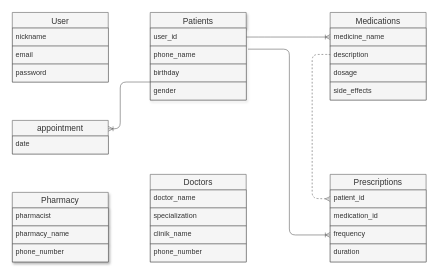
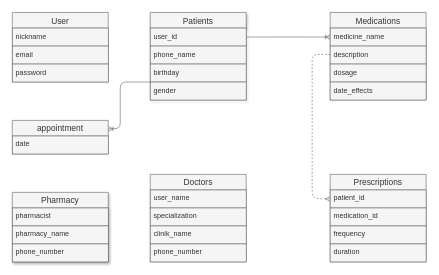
  <mxCell id="0" />
  <mxCell id="1" parent="0" />
  <mxCell id="2" value="User" style="swimlane;fontStyle=0;childLayout=stackLayout;horizontal=1;startSize=26;horizontalStack=0;resizeParent=1;resizeParentMax=0;resizeLast=0;collapsible=1;marginBottom=0;align=center;fontSize=14;fontColor=#333333;labelBackgroundColor=none;strokeColor=#666666;fillColor=#f5f5f5;" parent="1" vertex="1"><mxGeometry x="20" y="20" width="160" height="116" as="geometry" /></mxCell>
  <mxCell id="3" value="nickname" style="text;strokeColor=#666666;fillColor=#f5f5f5;spacingLeft=4;spacingRight=4;overflow=hidden;rotatable=0;points=[[0,0.5],[1,0.5]];portConstraint=eastwest;fontSize=12;fontColor=#333333;labelBackgroundColor=none;" parent="2" vertex="1"><mxGeometry y="26" width="160" height="30" as="geometry" /></mxCell>
  <mxCell id="4" value="email" style="text;strokeColor=#666666;fillColor=#f5f5f5;spacingLeft=4;spacingRight=4;overflow=hidden;rotatable=0;points=[[0,0.5],[1,0.5]];portConstraint=eastwest;fontSize=12;fontColor=#333333;labelBackgroundColor=none;" parent="2" vertex="1"><mxGeometry y="56" width="160" height="30" as="geometry" /></mxCell>
  <mxCell id="5" value="password" style="text;strokeColor=#666666;fillColor=#f5f5f5;spacingLeft=4;spacingRight=4;overflow=hidden;rotatable=0;points=[[0,0.5],[1,0.5]];portConstraint=eastwest;fontSize=12;fontColor=#333333;labelBackgroundColor=none;" parent="2" vertex="1"><mxGeometry y="86" width="160" height="30" as="geometry" /></mxCell>
  <mxCell id="6" value="Prescriptions" style="swimlane;fontStyle=0;childLayout=stackLayout;horizontal=1;startSize=26;horizontalStack=0;resizeParent=1;resizeParentMax=0;resizeLast=0;collapsible=1;marginBottom=0;align=center;fontSize=14;fontColor=#333333;labelBackgroundColor=none;strokeColor=#666666;fillColor=#f5f5f5;" parent="1" vertex="1"><mxGeometry x="550" y="290" width="160" height="146" as="geometry" /></mxCell>
  <mxCell id="7" value="patient_id" style="text;strokeColor=#666666;fillColor=#f5f5f5;spacingLeft=4;spacingRight=4;overflow=hidden;rotatable=0;points=[[0,0.5],[1,0.5]];portConstraint=eastwest;fontSize=12;fontColor=#333333;labelBackgroundColor=none;" parent="6" vertex="1"><mxGeometry y="26" width="160" height="30" as="geometry" /></mxCell>
  <mxCell id="8" value="medication_id" style="text;strokeColor=#666666;fillColor=#f5f5f5;spacingLeft=4;spacingRight=4;overflow=hidden;rotatable=0;points=[[0,0.5],[1,0.5]];portConstraint=eastwest;fontSize=12;fontColor=#333333;labelBackgroundColor=none;" parent="6" vertex="1"><mxGeometry y="56" width="160" height="30" as="geometry" /></mxCell>
  <mxCell id="9" value="frequency" style="text;strokeColor=#666666;fillColor=#f5f5f5;spacingLeft=4;spacingRight=4;overflow=hidden;rotatable=0;points=[[0,0.5],[1,0.5]];portConstraint=eastwest;fontSize=12;fontColor=#333333;labelBackgroundColor=none;" parent="6" vertex="1"><mxGeometry y="86" width="160" height="30" as="geometry" /></mxCell>
  <mxCell id="10" value="duration" style="text;strokeColor=#666666;fillColor=#f5f5f5;spacingLeft=4;spacingRight=4;overflow=hidden;rotatable=0;points=[[0,0.5],[1,0.5]];portConstraint=eastwest;fontSize=12;fontColor=#333333;labelBackgroundColor=none;" parent="6" vertex="1"><mxGeometry y="116" width="160" height="30" as="geometry" /></mxCell>
  <mxCell id="11" value="Patients" style="swimlane;fontStyle=0;childLayout=stackLayout;horizontal=1;startSize=26;horizontalStack=0;resizeParent=1;resizeParentMax=0;resizeLast=0;collapsible=1;marginBottom=0;align=center;fontSize=14;rounded=0;glass=0;shadow=1;fontColor=#333333;labelBackgroundColor=none;strokeColor=#666666;fillColor=#f5f5f5;" parent="1" vertex="1"><mxGeometry x="250" y="20" width="160" height="146" as="geometry" /></mxCell>
  <mxCell id="12" value="user_id" style="text;strokeColor=#666666;fillColor=#f5f5f5;spacingLeft=4;spacingRight=4;overflow=hidden;rotatable=0;points=[[0,0.5],[1,0.5]];portConstraint=eastwest;fontSize=12;labelBackgroundColor=none;fontColor=#333333;" parent="11" vertex="1"><mxGeometry y="26" width="160" height="30" as="geometry" /></mxCell>
  <mxCell id="13" value="phone_name" style="text;strokeColor=#666666;fillColor=#f5f5f5;spacingLeft=4;spacingRight=4;overflow=hidden;rotatable=0;points=[[0,0.5],[1,0.5]];portConstraint=eastwest;fontSize=12;fontColor=#333333;labelBackgroundColor=none;" parent="11" vertex="1"><mxGeometry y="56" width="160" height="30" as="geometry" /></mxCell>
  <mxCell id="14" value="birthday" style="text;strokeColor=#666666;fillColor=#f5f5f5;spacingLeft=4;spacingRight=4;overflow=hidden;rotatable=0;points=[[0,0.5],[1,0.5]];portConstraint=eastwest;fontSize=12;fontColor=#333333;labelBackgroundColor=none;" parent="11" vertex="1"><mxGeometry y="86" width="160" height="30" as="geometry" /></mxCell>
  <mxCell id="15" value="gender" style="text;strokeColor=#666666;fillColor=#f5f5f5;spacingLeft=4;spacingRight=4;overflow=hidden;rotatable=0;points=[[0,0.5],[1,0.5]];portConstraint=eastwest;fontSize=12;fontColor=#333333;labelBackgroundColor=none;" vertex="1" parent="11"><mxGeometry y="116" width="160" height="30" as="geometry" /></mxCell>
  <mxCell id="16" value="Medications" style="swimlane;fontStyle=0;childLayout=stackLayout;horizontal=1;startSize=26;horizontalStack=0;resizeParent=1;resizeParentMax=0;resizeLast=0;collapsible=1;marginBottom=0;align=center;fontSize=14;fontColor=#333333;labelBackgroundColor=none;strokeColor=#666666;fillColor=#f5f5f5;" parent="1" vertex="1"><mxGeometry x="550" y="20" width="160" height="146" as="geometry" /></mxCell>
  <mxCell id="17" value="medicine_name" style="text;strokeColor=#666666;fillColor=#f5f5f5;spacingLeft=4;spacingRight=4;overflow=hidden;rotatable=0;points=[[0,0.5],[1,0.5]];portConstraint=eastwest;fontSize=12;fontColor=#333333;labelBackgroundColor=none;" parent="16" vertex="1"><mxGeometry y="26" width="160" height="30" as="geometry" /></mxCell>
  <mxCell id="18" value="description" style="text;strokeColor=#666666;fillColor=#f5f5f5;spacingLeft=4;spacingRight=4;overflow=hidden;rotatable=0;points=[[0,0.5],[1,0.5]];portConstraint=eastwest;fontSize=12;fontColor=#333333;labelBackgroundColor=none;" parent="16" vertex="1"><mxGeometry y="56" width="160" height="30" as="geometry" /></mxCell>
  <mxCell id="19" value="dosage" style="text;strokeColor=#666666;fillColor=#f5f5f5;spacingLeft=4;spacingRight=4;overflow=hidden;rotatable=0;points=[[0,0.5],[1,0.5]];portConstraint=eastwest;fontSize=12;fontColor=#333333;labelBackgroundColor=none;" parent="16" vertex="1"><mxGeometry y="86" width="160" height="30" as="geometry" /></mxCell>
- <mxCell id="20" value="side_effects" style="text;strokeColor=#666666;fillColor=#f5f5f5;spacingLeft=4;spacingRight=4;overflow=hidden;rotatable=0;points=[[0,0.5],[1,0.5]];portConstraint=eastwest;fontSize=12;fontColor=#333333;labelBackgroundColor=none;" parent="16" vertex="1"><mxGeometry y="116" width="160" height="30" as="geometry" /></mxCell>
+ <mxCell id="20" value="date_effects" style="text;strokeColor=#666666;fillColor=#f5f5f5;spacingLeft=4;spacingRight=4;overflow=hidden;rotatable=0;points=[[0,0.5],[1,0.5]];portConstraint=eastwest;fontSize=12;fontColor=#333333;labelBackgroundColor=none;" parent="16" vertex="1"><mxGeometry y="116" width="160" height="30" as="geometry" /></mxCell>
  <mxCell id="21" value="Doctors" style="swimlane;fontStyle=0;childLayout=stackLayout;horizontal=1;startSize=26;horizontalStack=0;resizeParent=1;resizeParentMax=0;resizeLast=0;collapsible=1;marginBottom=0;align=center;fontSize=14;fontColor=#333333;labelBackgroundColor=none;strokeColor=#666666;fillColor=#f5f5f5;" parent="1" vertex="1"><mxGeometry x="250" y="290" width="160" height="146" as="geometry" /></mxCell>
- <mxCell id="22" value="doctor_name" style="text;strokeColor=#666666;fillColor=#f5f5f5;spacingLeft=4;spacingRight=4;overflow=hidden;rotatable=0;points=[[0,0.5],[1,0.5]];portConstraint=eastwest;fontSize=12;fontColor=#333333;labelBackgroundColor=none;" parent="21" vertex="1"><mxGeometry y="26" width="160" height="30" as="geometry" /></mxCell>
+ <mxCell id="22" value="user_name" style="text;strokeColor=#666666;fillColor=#f5f5f5;spacingLeft=4;spacingRight=4;overflow=hidden;rotatable=0;points=[[0,0.5],[1,0.5]];portConstraint=eastwest;fontSize=12;fontColor=#333333;labelBackgroundColor=none;" parent="21" vertex="1"><mxGeometry y="26" width="160" height="30" as="geometry" /></mxCell>
  <mxCell id="23" value="specialization" style="text;strokeColor=#666666;fillColor=#f5f5f5;spacingLeft=4;spacingRight=4;overflow=hidden;rotatable=0;points=[[0,0.5],[1,0.5]];portConstraint=eastwest;fontSize=12;fontColor=#333333;labelBackgroundColor=none;" parent="21" vertex="1"><mxGeometry y="56" width="160" height="30" as="geometry" /></mxCell>
  <mxCell id="24" value="clinik_name" style="text;strokeColor=#666666;fillColor=#f5f5f5;spacingLeft=4;spacingRight=4;overflow=hidden;rotatable=0;points=[[0,0.5],[1,0.5]];portConstraint=eastwest;fontSize=12;fontColor=#333333;labelBackgroundColor=none;" parent="21" vertex="1"><mxGeometry y="86" width="160" height="30" as="geometry" /></mxCell>
  <mxCell id="25" value="phone_number" style="text;strokeColor=#666666;fillColor=#f5f5f5;spacingLeft=4;spacingRight=4;overflow=hidden;rotatable=0;points=[[0,0.5],[1,0.5]];portConstraint=eastwest;fontSize=12;fontColor=#333333;labelBackgroundColor=none;" parent="21" vertex="1"><mxGeometry y="116" width="160" height="30" as="geometry" /></mxCell>
  <mxCell id="26" value="" style="edgeStyle=entityRelationEdgeStyle;fontSize=12;html=1;endArrow=ERoneToMany;entryX=0;entryY=0.5;entryDx=0;entryDy=0;exitX=1;exitY=0.5;exitDx=0;exitDy=0;fontColor=#000000;labelBackgroundColor=none;strokeColor=#666666;fillColor=#f5f5f5;" parent="1" source="12" target="17" edge="1"><mxGeometry width="100" height="100" relative="1" as="geometry"><mxPoint x="410" y="120" as="sourcePoint" /><mxPoint x="510" y="20" as="targetPoint" /></mxGeometry></mxCell>
  <mxCell id="27" value="" style="edgeStyle=orthogonalEdgeStyle;fontSize=12;html=1;endArrow=ERmany;endFill=0;entryX=0;entryY=0.5;entryDx=0;entryDy=0;exitX=0;exitY=0.5;exitDx=0;exitDy=0;fontColor=#000000;labelBackgroundColor=none;strokeColor=#666666;fillColor=#f5f5f5;dashed=1;" parent="1" source="18" target="7" edge="1"><mxGeometry width="100" height="100" relative="1" as="geometry"><mxPoint x="500" y="90" as="sourcePoint" /><mxPoint x="560" y="250" as="targetPoint" /><Array as="points"><mxPoint x="550" y="90" /><mxPoint x="520" y="90" /><mxPoint x="520" y="330" /></Array></mxGeometry></mxCell>
  <mxCell id="28" value="appointment" style="swimlane;fontStyle=0;childLayout=stackLayout;horizontal=1;startSize=26;horizontalStack=0;resizeParent=1;resizeParentMax=0;resizeLast=0;collapsible=1;marginBottom=0;align=center;fontSize=14;fontColor=#333333;labelBackgroundColor=none;strokeColor=#666666;fillColor=#f5f5f5;" parent="1" vertex="1"><mxGeometry x="20" y="200" width="160" height="56" as="geometry" /></mxCell>
  <mxCell id="29" value="date" style="text;strokeColor=#666666;fillColor=#f5f5f5;spacingLeft=4;spacingRight=4;overflow=hidden;rotatable=0;points=[[0,0.5],[1,0.5]];portConstraint=eastwest;fontSize=12;fontColor=#333333;labelBackgroundColor=none;" parent="28" vertex="1"><mxGeometry y="26" width="160" height="30" as="geometry" /></mxCell>
  <mxCell id="30" value="" style="fontSize=12;html=1;endArrow=ERoneToMany;entryX=1;entryY=0.25;entryDx=0;entryDy=0;edgeStyle=orthogonalEdgeStyle;fontColor=#000000;labelBackgroundColor=none;strokeColor=#666666;fillColor=#f5f5f5;" parent="1" edge="1" target="28"><mxGeometry width="100" height="100" relative="1" as="geometry"><mxPoint x="250" y="136" as="sourcePoint" /><mxPoint x="190" y="276" as="targetPoint" /><Array as="points"><mxPoint x="200" y="136" /><mxPoint x="200" y="214" /></Array></mxGeometry></mxCell>
- <mxCell id="31" value="" style="edgeStyle=elbowEdgeStyle;fontSize=12;html=1;endArrow=ERoneToMany;sketch=0;strokeColor=#666666;fontColor=#000000;targetPerimeterSpacing=0;entryX=0;entryY=0.5;entryDx=0;entryDy=0;exitX=1.019;exitY=0.173;exitDx=0;exitDy=0;exitPerimeter=0;labelBackgroundColor=none;fillColor=#f5f5f5;" edge="1" parent="1" source="13" target="9"><mxGeometry width="100" height="100" relative="1" as="geometry"><mxPoint x="500" y="330" as="sourcePoint" /><mxPoint x="310" y="150" as="targetPoint" /></mxGeometry></mxCell>
  <mxCell id="32" value="Pharmacy" style="swimlane;fontStyle=0;childLayout=stackLayout;horizontal=1;startSize=26;horizontalStack=0;resizeParent=1;resizeParentMax=0;resizeLast=0;collapsible=1;marginBottom=0;align=center;fontSize=14;rounded=0;shadow=1;glass=0;labelBackgroundColor=none;sketch=0;fontColor=#333333;strokeColor=#666666;fillColor=#f5f5f5;" vertex="1" parent="1"><mxGeometry x="20" y="320" width="160" height="116" as="geometry" /></mxCell>
  <mxCell id="33" value="pharmacist" style="text;strokeColor=#666666;fillColor=#f5f5f5;spacingLeft=4;spacingRight=4;overflow=hidden;rotatable=0;points=[[0,0.5],[1,0.5]];portConstraint=eastwest;fontSize=12;rounded=0;shadow=1;glass=0;labelBackgroundColor=none;sketch=0;fontColor=#333333;" vertex="1" parent="32"><mxGeometry y="26" width="160" height="30" as="geometry" /></mxCell>
  <mxCell id="34" value="pharmacy_name" style="text;strokeColor=#666666;fillColor=#f5f5f5;spacingLeft=4;spacingRight=4;overflow=hidden;rotatable=0;points=[[0,0.5],[1,0.5]];portConstraint=eastwest;fontSize=12;rounded=0;shadow=1;glass=0;labelBackgroundColor=none;sketch=0;fontColor=#333333;" vertex="1" parent="32"><mxGeometry y="56" width="160" height="30" as="geometry" /></mxCell>
  <mxCell id="35" value="phone_number" style="text;strokeColor=#666666;fillColor=#f5f5f5;spacingLeft=4;spacingRight=4;overflow=hidden;rotatable=0;points=[[0,0.5],[1,0.5]];portConstraint=eastwest;fontSize=12;rounded=0;shadow=1;glass=0;labelBackgroundColor=none;sketch=0;fontColor=#333333;" vertex="1" parent="32"><mxGeometry y="86" width="160" height="30" as="geometry" /></mxCell>
